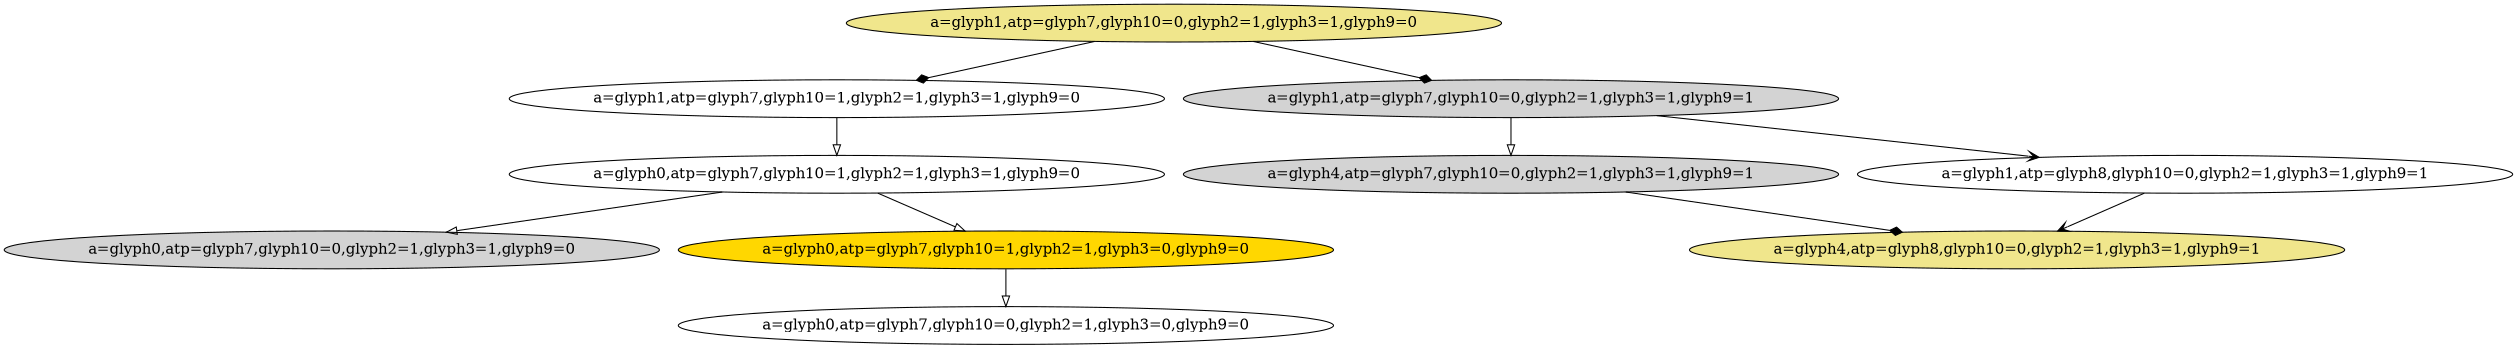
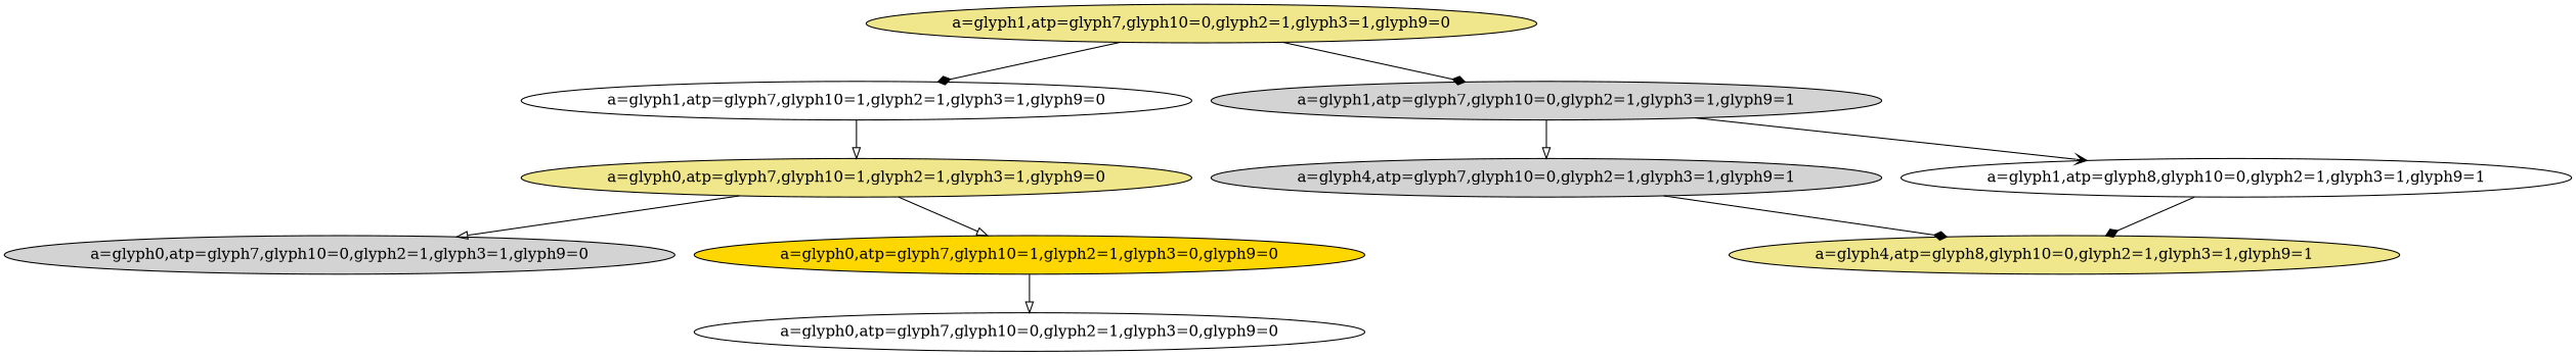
  digraph {
    node [fillcolor=lightgrey style=filled]
    edge [arrowhead=onormal]
    n1 [label="a=glyph4,atp=glyph7,glyph10=0,glyph2=1,glyph3=1,glyph9=1"]
    n2 [fillcolor=khaki label="a=glyph4,atp=glyph8,glyph10=0,glyph2=1,glyph3=1,glyph9=1"]
    n3 [fillcolor=white label="a=glyph1,atp=glyph7,glyph10=1,glyph2=1,glyph3=1,glyph9=0"]
-   n4 [fillcolor=white label="a=glyph0,atp=glyph7,glyph10=1,glyph2=1,glyph3=1,glyph9=0"]
+   n4 [fillcolor=khaki label="a=glyph0,atp=glyph7,glyph10=1,glyph2=1,glyph3=1,glyph9=0"]
    n5 [label="a=glyph0,atp=glyph7,glyph10=0,glyph2=1,glyph3=1,glyph9=0"]
    n6 [fillcolor=gold label="a=glyph0,atp=glyph7,glyph10=1,glyph2=1,glyph3=0,glyph9=0"]
    n7 [fillcolor=white label="a=glyph0,atp=glyph7,glyph10=0,glyph2=1,glyph3=0,glyph9=0"]
    n8 [fillcolor=white label="a=glyph1,atp=glyph8,glyph10=0,glyph2=1,glyph3=1,glyph9=1"]
    n9 [label="a=glyph1,atp=glyph7,glyph10=0,glyph2=1,glyph3=1,glyph9=1"]
    n10 [fillcolor=khaki label="a=glyph1,atp=glyph7,glyph10=0,glyph2=1,glyph3=1,glyph9=0"]
    n1 -> n2 [arrowhead=diamond]
    n3 -> n4
    n4 -> n5
    n4 -> n6
    n6 -> n7
-   n8 -> n2 [arrowhead=vee]
+   n8 -> n2 [arrowhead=diamond]
    n9 -> n1
    n9 -> n8 [arrowhead=vee]
    n10 -> n3 [arrowhead=diamond]
    n10 -> n9 [arrowhead=diamond]
  }
